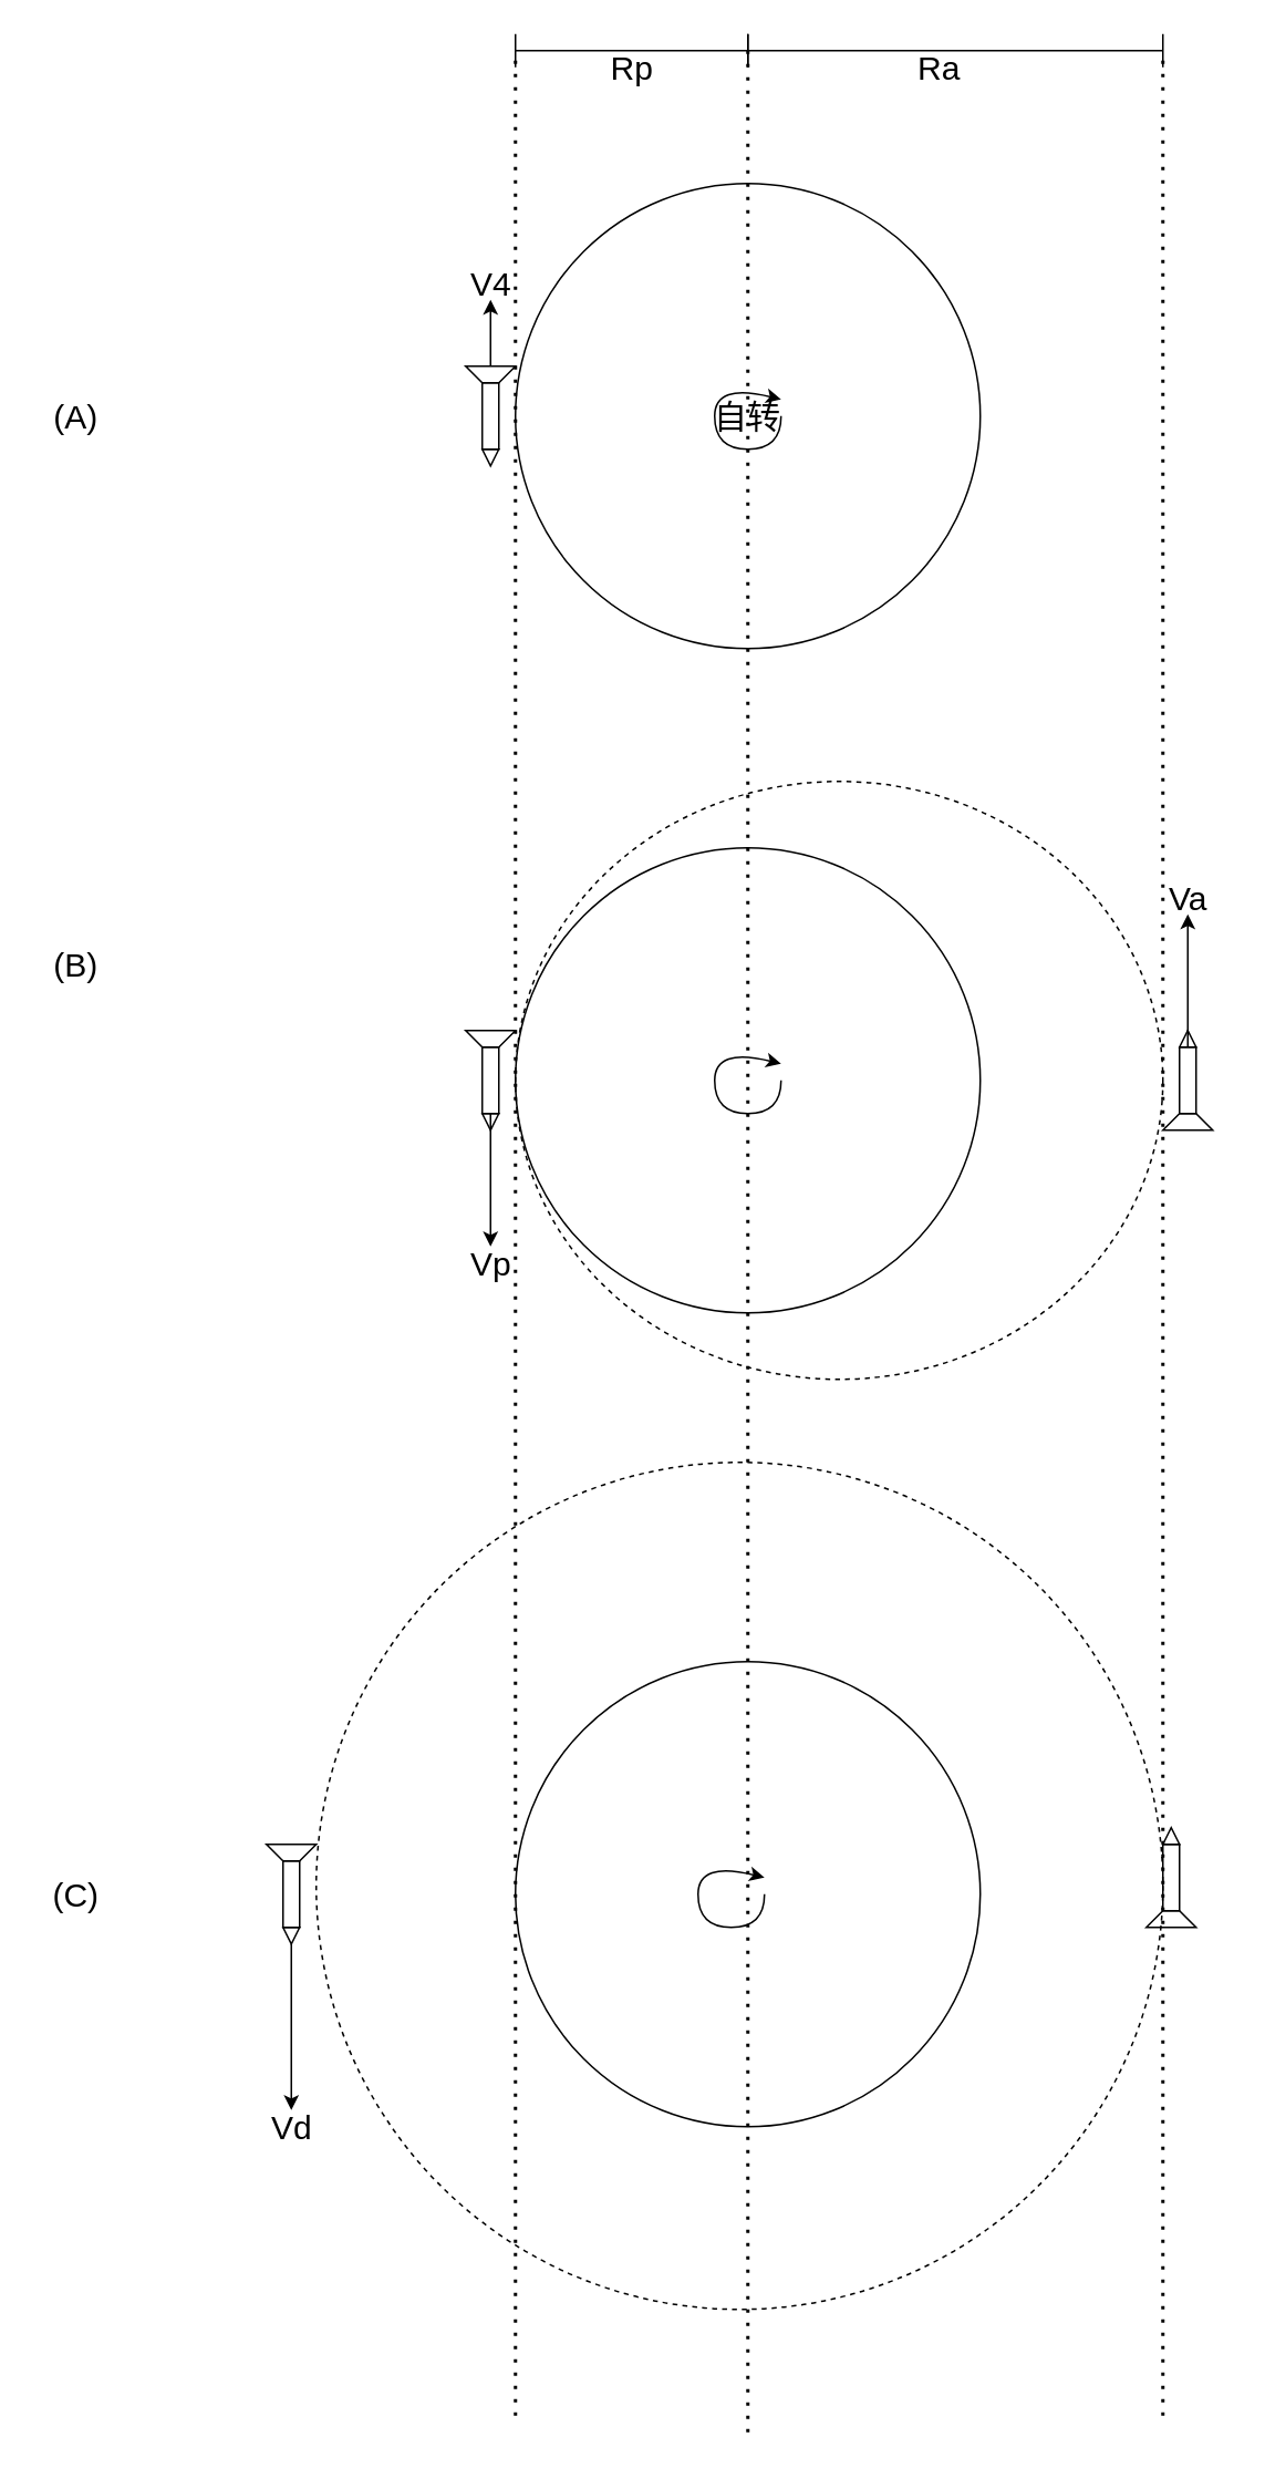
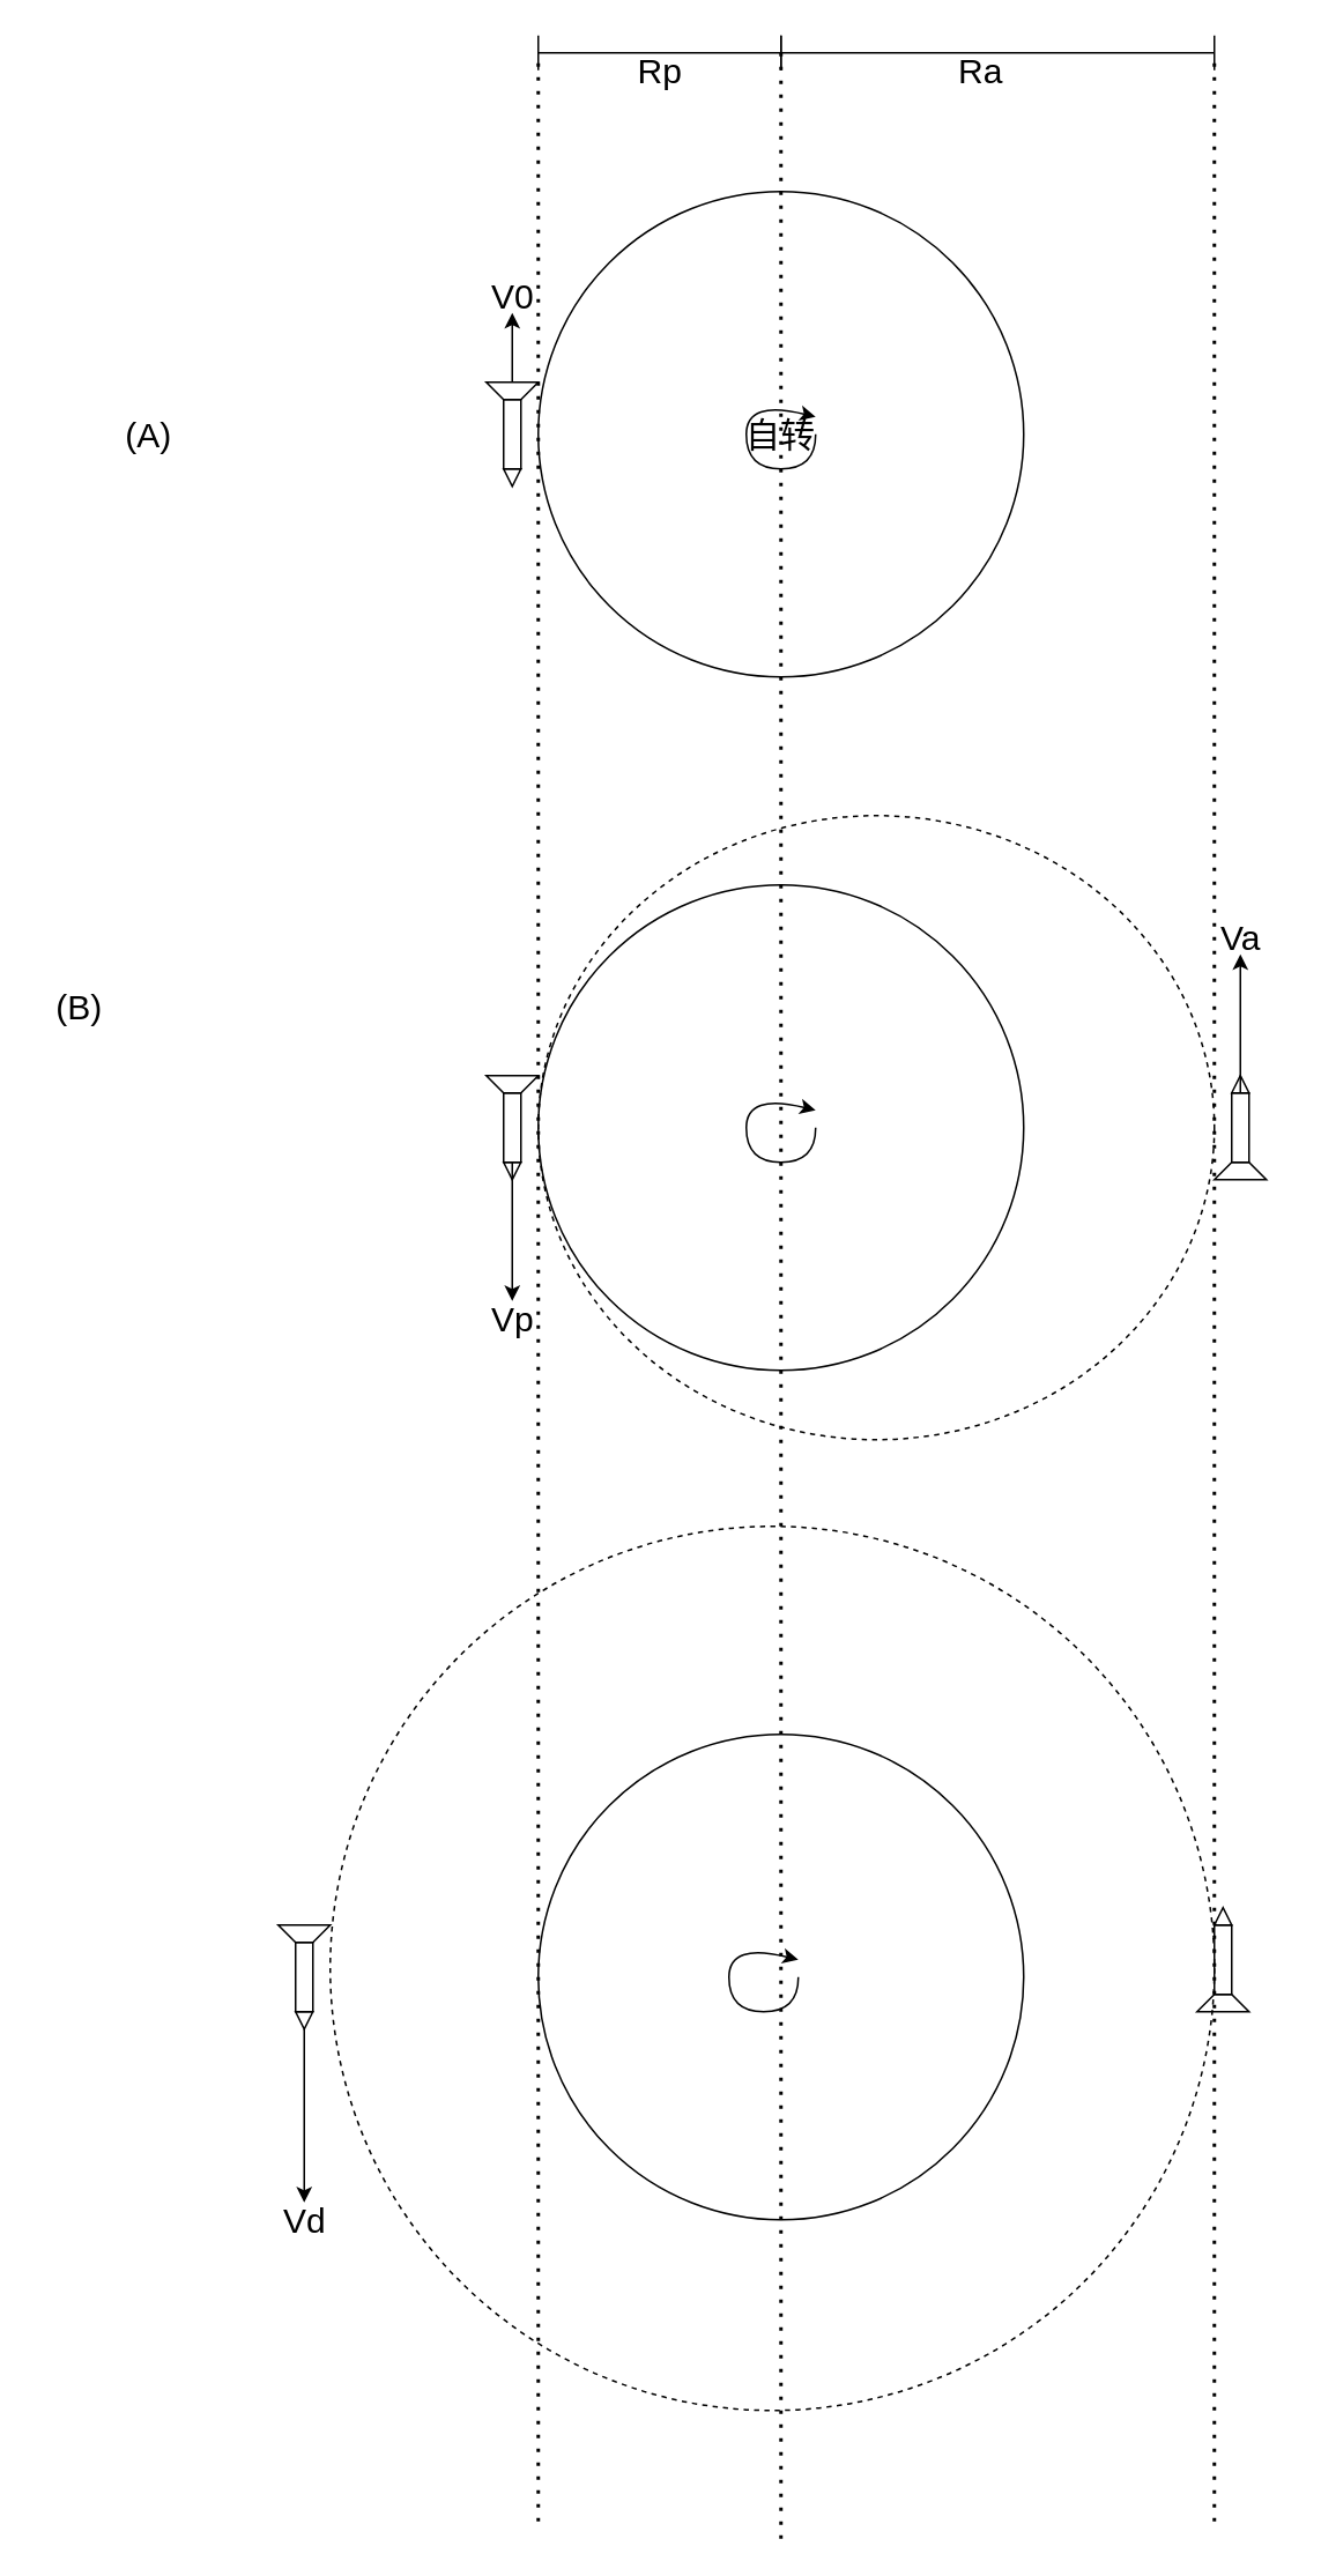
  <mxCell id="0" />
  <mxCell id="1" parent="0" />
  <mxCell id="2" value="" style="ellipse;whiteSpace=wrap;html=1;aspect=fixed;dashed=1;strokeColor=default;fontSize=20;fillColor=none;" vertex="1" parent="1"><mxGeometry y="880" width="510" height="510" as="geometry" x="190" /></mxCell>
  <mxCell id="3" value="自转" style="ellipse;whiteSpace=wrap;html=1;aspect=fixed;fillColor=none;fontSize=20;" vertex="1" parent="1"><mxGeometry x="310" y="110" width="280" height="280" as="geometry" /></mxCell>
  <mxCell id="4" value="" style="curved=1;endArrow=classic;html=1;fontSize=20;" edge="1" parent="1"><mxGeometry width="50" height="50" relative="1" as="geometry"><mxPoint x="470" y="250" as="sourcePoint" /><mxPoint x="470" y="240" as="targetPoint" /><Array as="points"><mxPoint x="470" y="270" /><mxPoint x="430" y="270" /><mxPoint x="430" y="230" /></Array></mxGeometry></mxCell>
  <mxCell id="5" value="" style="ellipse;whiteSpace=wrap;html=1;aspect=fixed;fillColor=none;fontSize=20;" vertex="1" parent="1"><mxGeometry x="310" y="510" width="280" height="280" as="geometry" /></mxCell>
  <mxCell id="6" value="" style="curved=1;endArrow=classic;html=1;fontSize=20;" edge="1" parent="1"><mxGeometry width="50" height="50" relative="1" as="geometry"><mxPoint x="470" y="650" as="sourcePoint" /><mxPoint x="470" y="640" as="targetPoint" /><Array as="points"><mxPoint x="470" y="670" /><mxPoint x="430" y="670" /><mxPoint x="430" y="630" /></Array></mxGeometry></mxCell>
  <mxCell id="7" value="" style="ellipse;whiteSpace=wrap;html=1;strokeColor=default;fontSize=20;fillColor=none;dashed=1;" vertex="1" parent="1"><mxGeometry x="310" y="470" width="390" height="360" as="geometry" /></mxCell>
  <mxCell id="8" value="" style="ellipse;whiteSpace=wrap;html=1;aspect=fixed;fillColor=none;fontSize=20;" vertex="1" parent="1"><mxGeometry x="310" y="1000" width="280" height="280" as="geometry" /></mxCell>
  <mxCell id="9" value="" style="curved=1;endArrow=classic;html=1;fontSize=20;" edge="1" parent="1"><mxGeometry width="50" height="50" relative="1" as="geometry"><mxPoint x="460" y="1140" as="sourcePoint" /><mxPoint x="460" y="1130" as="targetPoint" /><Array as="points"><mxPoint x="460" y="1160" /><mxPoint x="420" y="1160" /><mxPoint x="420" y="1120" /></Array></mxGeometry></mxCell>
  <mxCell id="10" value="" style="group;fontSize=20;" vertex="1" connectable="0" parent="1"><mxGeometry x="690" y="1100" width="30" height="60" as="geometry" /></mxCell>
  <mxCell id="11" value="" style="rounded=0;whiteSpace=wrap;html=1;strokeColor=default;fontSize=20;fillColor=none;direction=north;container=0;" vertex="1" parent="10"><mxGeometry x="10" y="10" width="10" height="40" as="geometry" /></mxCell>
  <mxCell id="12" value="" style="triangle;whiteSpace=wrap;html=1;strokeColor=default;fontSize=20;fillColor=none;direction=north;container=0;" vertex="1" parent="10"><mxGeometry x="10" width="10" height="10" as="geometry" /></mxCell>
  <mxCell id="13" value="" style="shape=trapezoid;perimeter=trapezoidPerimeter;whiteSpace=wrap;html=1;fixedSize=1;strokeColor=default;fontSize=20;fillColor=none;direction=east;size=10;container=0;" vertex="1" parent="10"><mxGeometry y="50" width="30" height="10" as="geometry" /></mxCell>
  <mxCell id="14" value="" style="endArrow=none;dashed=1;html=1;dashPattern=1 3;strokeWidth=2;rounded=1;fontSize=20;" edge="1" parent="1"><mxGeometry width="50" height="50" relative="1" as="geometry"><mxPoint x="450" y="1464" as="sourcePoint" /><mxPoint x="450" y="30" as="targetPoint" /></mxGeometry></mxCell>
  <mxCell id="15" value="" style="endArrow=none;dashed=1;html=1;dashPattern=1 3;strokeWidth=2;rounded=1;fontSize=20;" edge="1" parent="1"><mxGeometry width="50" height="50" relative="1" as="geometry"><mxPoint x="310" y="1454" as="sourcePoint" /><mxPoint x="310" y="30" as="targetPoint" /></mxGeometry></mxCell>
  <mxCell id="16" value="" style="endArrow=none;dashed=1;html=1;dashPattern=1 3;strokeWidth=2;rounded=1;fontSize=20;" edge="1" parent="1"><mxGeometry width="50" height="50" relative="1" as="geometry"><mxPoint x="700" y="1454" as="sourcePoint" /><mxPoint x="700" y="30" as="targetPoint" /></mxGeometry></mxCell>
  <mxCell id="17" value="" style="shape=crossbar;whiteSpace=wrap;html=1;rounded=1;strokeColor=default;fontSize=20;fillColor=none;" vertex="1" parent="1"><mxGeometry x="310" y="20" width="140" height="20" as="geometry" /></mxCell>
  <mxCell id="18" value="" style="shape=crossbar;whiteSpace=wrap;html=1;rounded=1;strokeColor=default;fontSize=20;fillColor=none;" vertex="1" parent="1"><mxGeometry x="450" y="20" width="250" height="20" as="geometry" /></mxCell>
  <mxCell id="19" value="" style="group;fontSize=20;" vertex="1" connectable="0" parent="1"><mxGeometry x="280" y="220" width="30" height="60" as="geometry" /></mxCell>
  <mxCell id="20" value="" style="rounded=0;whiteSpace=wrap;html=1;strokeColor=default;fontSize=20;fillColor=none;direction=north;rotation=-180;container=0;" vertex="1" parent="19"><mxGeometry x="10" y="10" width="10" height="40" as="geometry" /></mxCell>
  <mxCell id="21" value="" style="triangle;whiteSpace=wrap;html=1;strokeColor=default;fontSize=20;fillColor=none;direction=north;rotation=-180;container=0;" vertex="1" parent="19"><mxGeometry x="10" y="50" width="10" height="10" as="geometry" /></mxCell>
  <mxCell id="22" value="" style="shape=trapezoid;perimeter=trapezoidPerimeter;whiteSpace=wrap;html=1;fixedSize=1;strokeColor=default;fontSize=20;fillColor=none;direction=east;size=10;rotation=-180;container=0;" vertex="1" parent="19"><mxGeometry width="30" height="10" as="geometry" /></mxCell>
  <mxCell id="23" style="edgeStyle=none;rounded=1;html=1;fontSize=20;" edge="1" parent="1" source="22"><mxGeometry relative="1" as="geometry"><mxPoint x="295" y="180" as="targetPoint" /></mxGeometry></mxCell>
- <mxCell id="24" value="V4" style="text;html=1;align=center;verticalAlign=middle;resizable=0;points=[];autosize=1;strokeColor=none;fillColor=none;fontSize=20;" vertex="1" parent="1"><mxGeometry x="270" y="150" width="50" height="40" as="geometry" /></mxCell>
+ <mxCell id="24" value="V0" style="text;html=1;align=center;verticalAlign=middle;resizable=0;points=[];autosize=1;strokeColor=none;fillColor=none;fontSize=20;" vertex="1" parent="1"><mxGeometry x="270" y="150" width="50" height="40" as="geometry" /></mxCell>
  <mxCell id="25" value="Vp" style="text;html=1;align=center;verticalAlign=middle;resizable=0;points=[];autosize=1;strokeColor=none;fillColor=none;fontSize=20;" vertex="1" parent="1"><mxGeometry x="270" y="740" width="50" height="40" as="geometry" /></mxCell>
  <mxCell id="26" value="" style="group;fontSize=20;" vertex="1" connectable="0" parent="1"><mxGeometry x="280" y="620" width="30" height="60" as="geometry" /></mxCell>
  <mxCell id="27" value="" style="rounded=0;whiteSpace=wrap;html=1;strokeColor=default;fontSize=20;fillColor=none;direction=north;rotation=-180;container=0;" vertex="1" parent="26"><mxGeometry x="10" y="10" width="10" height="40" as="geometry" /></mxCell>
  <mxCell id="28" value="" style="triangle;whiteSpace=wrap;html=1;strokeColor=default;fontSize=20;fillColor=none;direction=north;rotation=-180;container=0;" vertex="1" parent="26"><mxGeometry x="10" y="50" width="10" height="10" as="geometry" /></mxCell>
  <mxCell id="29" value="" style="shape=trapezoid;perimeter=trapezoidPerimeter;whiteSpace=wrap;html=1;fixedSize=1;strokeColor=default;fontSize=20;fillColor=none;direction=east;size=10;rotation=-180;container=0;" vertex="1" parent="26"><mxGeometry width="30" height="10" as="geometry" /></mxCell>
  <mxCell id="30" style="edgeStyle=none;rounded=1;html=1;fontSize=20;" edge="1" parent="1" source="27"><mxGeometry relative="1" as="geometry"><mxPoint x="295" y="750" as="targetPoint" /></mxGeometry></mxCell>
  <mxCell id="31" value="" style="group;fontSize=20;" vertex="1" connectable="0" parent="1"><mxGeometry x="700" y="620" width="30" height="60" as="geometry" /></mxCell>
  <mxCell id="32" value="" style="rounded=0;whiteSpace=wrap;html=1;strokeColor=default;fontSize=20;fillColor=none;direction=north;container=0;" vertex="1" parent="31"><mxGeometry x="10" y="10" width="10" height="40" as="geometry" /></mxCell>
  <mxCell id="33" value="" style="triangle;whiteSpace=wrap;html=1;strokeColor=default;fontSize=20;fillColor=none;direction=north;container=0;" vertex="1" parent="31"><mxGeometry x="10" width="10" height="10" as="geometry" /></mxCell>
  <mxCell id="34" value="" style="shape=trapezoid;perimeter=trapezoidPerimeter;whiteSpace=wrap;html=1;fixedSize=1;strokeColor=default;fontSize=20;fillColor=none;direction=east;size=10;container=0;" vertex="1" parent="31"><mxGeometry y="50" width="30" height="10" as="geometry" /></mxCell>
  <mxCell id="35" style="edgeStyle=none;rounded=1;html=1;fontSize=20;" edge="1" parent="1" source="32"><mxGeometry relative="1" as="geometry"><mxPoint x="715" y="550" as="targetPoint" /></mxGeometry></mxCell>
  <mxCell id="36" value="Va" style="text;html=1;align=center;verticalAlign=middle;resizable=0;points=[];autosize=1;strokeColor=none;fillColor=none;fontSize=20;" vertex="1" parent="1"><mxGeometry x="690" y="520" width="50" height="40" as="geometry" /></mxCell>
  <mxCell id="37" value="" style="group;fontSize=20;" vertex="1" connectable="0" parent="1"><mxGeometry x="160" y="1110" width="30" height="60" as="geometry" /></mxCell>
  <mxCell id="38" value="" style="rounded=0;whiteSpace=wrap;html=1;strokeColor=default;fontSize=20;fillColor=none;direction=north;rotation=-180;container=0;" vertex="1" parent="37"><mxGeometry x="10" y="10" width="10" height="40" as="geometry" /></mxCell>
  <mxCell id="39" value="" style="triangle;whiteSpace=wrap;html=1;strokeColor=default;fontSize=20;fillColor=none;direction=north;rotation=-180;container=0;" vertex="1" parent="37"><mxGeometry x="10" y="50" width="10" height="10" as="geometry" /></mxCell>
  <mxCell id="40" value="" style="shape=trapezoid;perimeter=trapezoidPerimeter;whiteSpace=wrap;html=1;fixedSize=1;strokeColor=default;fontSize=20;fillColor=none;direction=east;size=10;rotation=-180;container=0;" vertex="1" parent="37"><mxGeometry width="30" height="10" as="geometry" /></mxCell>
  <mxCell id="41" style="edgeStyle=none;rounded=1;html=1;fontSize=20;" edge="1" parent="1" source="39"><mxGeometry relative="1" as="geometry"><mxPoint x="175" y="1270" as="targetPoint" /></mxGeometry></mxCell>
  <mxCell id="42" value="Vd" style="text;html=1;align=center;verticalAlign=middle;resizable=0;points=[];autosize=1;strokeColor=none;fillColor=none;fontSize=20;" vertex="1" parent="1"><mxGeometry x="150" y="1260" width="50" height="40" as="geometry" /></mxCell>
  <mxCell id="43" value="Ra" style="text;html=1;align=center;verticalAlign=middle;resizable=0;points=[];autosize=1;strokeColor=none;fillColor=none;fontSize=20;" vertex="1" parent="1"><mxGeometry x="540" y="20" width="50" height="40" as="geometry" /></mxCell>
  <mxCell id="44" value="Rp" style="text;html=1;align=center;verticalAlign=middle;resizable=0;points=[];autosize=1;strokeColor=none;fillColor=none;fontSize=20;" vertex="1" parent="1"><mxGeometry x="355" y="20" width="50" height="40" as="geometry" /></mxCell>
- <mxCell id="45" value="(A)" style="text;html=1;align=center;verticalAlign=middle;resizable=0;points=[];autosize=1;strokeColor=none;fillColor=none;fontSize=20;" vertex="1" parent="1"><mxGeometry x="20" y="230" width="50" height="40" as="geometry" /></mxCell>
+ <mxCell id="45" value="(A)" style="text;html=1;align=center;verticalAlign=middle;resizable=0;points=[];autosize=1;strokeColor=none;fillColor=none;fontSize=20;" vertex="1" parent="1"><mxGeometry x="60" y="230" width="50" height="40" as="geometry" /></mxCell>
  <mxCell id="46" value="(B)" style="text;html=1;align=center;verticalAlign=middle;resizable=0;points=[];autosize=1;strokeColor=none;fillColor=none;fontSize=20;" vertex="1" parent="1"><mxGeometry x="20" y="560" width="50" height="40" as="geometry" /></mxCell>
- <mxCell id="47" value="(C)" style="text;html=1;align=center;verticalAlign=middle;resizable=0;points=[];autosize=1;strokeColor=none;fillColor=none;fontSize=20;" vertex="1" parent="1"><mxGeometry x="20" y="1120" width="50" height="40" as="geometry" /></mxCell>
